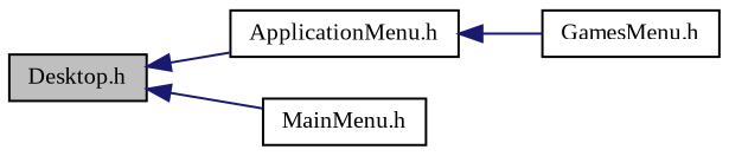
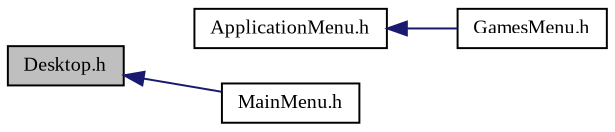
  digraph {
    rankdir=LR
    node [color=black fillcolor=white fontname=TimesNewRoman fontsize=10 shape=record style=filled]
    edge [color=midnightblue dir=back fontname=TimesNewRoman fontsize=10 labelfontname=TimesNewRoman labelfontsize=10 style=solid]
    n1 [fillcolor=grey75 fontcolor=black height=0.2 label="Desktop.h" width=0.4]
    n2 [height=0.2 label="ApplicationMenu.h" width=0.4]
    n3 [height=0.2 label="MainMenu.h" width=0.4]
    n4 [height=0.2 label="GamesMenu.h" width=0.4]
-   n1 -> n2
    n1 -> n3
    n2 -> n4
  }
